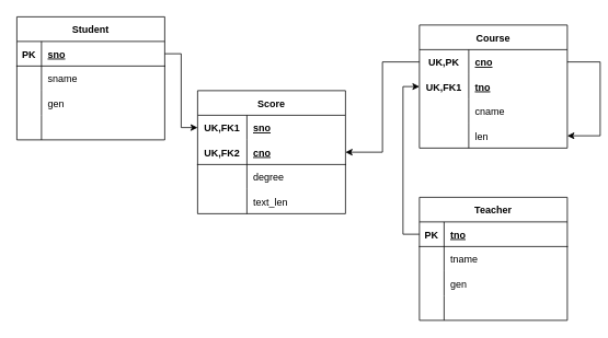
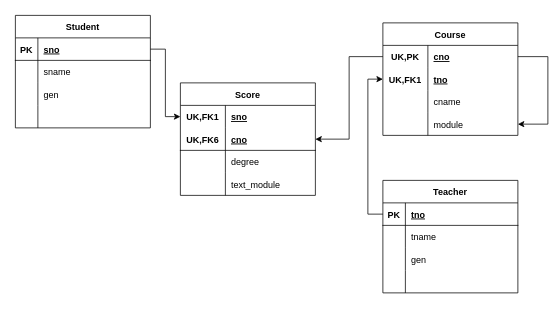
  <mxCell id="0" />
  <mxCell id="1" parent="0" />
  <mxCell id="2" value="Student" style="shape=table;startSize=30;container=1;collapsible=1;childLayout=tableLayout;fixedRows=1;rowLines=0;fontStyle=1;align=center;resizeLast=1;" vertex="1" parent="1"><mxGeometry x="20" y="20" width="180" height="150" as="geometry" /></mxCell>
  <mxCell id="3" value="" style="shape=tableRow;horizontal=0;startSize=0;swimlaneHead=0;swimlaneBody=0;fillColor=none;collapsible=0;dropTarget=0;points=[[0,0.5],[1,0.5]];portConstraint=eastwest;top=0;left=0;right=0;bottom=1;" vertex="1" parent="2"><mxGeometry y="30" width="180" height="30" as="geometry" /></mxCell>
  <mxCell id="4" value="PK" style="shape=partialRectangle;connectable=0;fillColor=none;top=0;left=0;bottom=0;right=0;fontStyle=1;overflow=hidden;" vertex="1" parent="3"><mxGeometry width="30" height="30" as="geometry"><mxRectangle width="30" height="30" as="alternateBounds" /></mxGeometry></mxCell>
  <mxCell id="5" value="sno" style="shape=partialRectangle;connectable=0;fillColor=none;top=0;left=0;bottom=0;right=0;align=left;spacingLeft=6;fontStyle=5;overflow=hidden;" vertex="1" parent="3"><mxGeometry x="30" width="150" height="30" as="geometry"><mxRectangle width="150" height="30" as="alternateBounds" /></mxGeometry></mxCell>
  <mxCell id="6" value="" style="shape=tableRow;horizontal=0;startSize=0;swimlaneHead=0;swimlaneBody=0;fillColor=none;collapsible=0;dropTarget=0;points=[[0,0.5],[1,0.5]];portConstraint=eastwest;top=0;left=0;right=0;bottom=0;" vertex="1" parent="2"><mxGeometry y="60" width="180" height="30" as="geometry" /></mxCell>
  <mxCell id="7" value="" style="shape=partialRectangle;connectable=0;fillColor=none;top=0;left=0;bottom=0;right=0;editable=1;overflow=hidden;" vertex="1" parent="6"><mxGeometry width="30" height="30" as="geometry"><mxRectangle width="30" height="30" as="alternateBounds" /></mxGeometry></mxCell>
  <mxCell id="8" value="sname" style="shape=partialRectangle;connectable=0;fillColor=none;top=0;left=0;bottom=0;right=0;align=left;spacingLeft=6;overflow=hidden;" vertex="1" parent="6"><mxGeometry x="30" width="150" height="30" as="geometry"><mxRectangle width="150" height="30" as="alternateBounds" /></mxGeometry></mxCell>
  <mxCell id="9" value="" style="shape=tableRow;horizontal=0;startSize=0;swimlaneHead=0;swimlaneBody=0;fillColor=none;collapsible=0;dropTarget=0;points=[[0,0.5],[1,0.5]];portConstraint=eastwest;top=0;left=0;right=0;bottom=0;" vertex="1" parent="2"><mxGeometry y="90" width="180" height="30" as="geometry" /></mxCell>
  <mxCell id="10" value="" style="shape=partialRectangle;connectable=0;fillColor=none;top=0;left=0;bottom=0;right=0;editable=1;overflow=hidden;" vertex="1" parent="9"><mxGeometry width="30" height="30" as="geometry"><mxRectangle width="30" height="30" as="alternateBounds" /></mxGeometry></mxCell>
  <mxCell id="11" value="gen" style="shape=partialRectangle;connectable=0;fillColor=none;top=0;left=0;bottom=0;right=0;align=left;spacingLeft=6;overflow=hidden;" vertex="1" parent="9"><mxGeometry x="30" width="150" height="30" as="geometry"><mxRectangle width="150" height="30" as="alternateBounds" /></mxGeometry></mxCell>
  <mxCell id="12" value="" style="shape=tableRow;horizontal=0;startSize=0;swimlaneHead=0;swimlaneBody=0;fillColor=none;collapsible=0;dropTarget=0;points=[[0,0.5],[1,0.5]];portConstraint=eastwest;top=0;left=0;right=0;bottom=0;" vertex="1" parent="2"><mxGeometry y="120" width="180" height="30" as="geometry" /></mxCell>
  <mxCell id="13" value="" style="shape=partialRectangle;connectable=0;fillColor=none;top=0;left=0;bottom=0;right=0;editable=1;overflow=hidden;" vertex="1" parent="12"><mxGeometry width="30" height="30" as="geometry"><mxRectangle width="30" height="30" as="alternateBounds" /></mxGeometry></mxCell>
  <mxCell id="14" value="" style="shape=partialRectangle;connectable=0;fillColor=none;top=0;left=0;bottom=0;right=0;align=left;spacingLeft=6;overflow=hidden;" vertex="1" parent="12"><mxGeometry x="30" width="150" height="30" as="geometry"><mxRectangle width="150" height="30" as="alternateBounds" /></mxGeometry></mxCell>
  <mxCell id="15" value="Teacher" style="shape=table;startSize=30;container=1;collapsible=1;childLayout=tableLayout;fixedRows=1;rowLines=0;fontStyle=1;align=center;resizeLast=1;" vertex="1" parent="1"><mxGeometry x="510" y="240" width="180" height="150" as="geometry" /></mxCell>
  <mxCell id="16" value="" style="shape=tableRow;horizontal=0;startSize=0;swimlaneHead=0;swimlaneBody=0;fillColor=none;collapsible=0;dropTarget=0;points=[[0,0.5],[1,0.5]];portConstraint=eastwest;top=0;left=0;right=0;bottom=1;" vertex="1" parent="15"><mxGeometry y="30" width="180" height="30" as="geometry" /></mxCell>
  <mxCell id="17" value="PK" style="shape=partialRectangle;connectable=0;fillColor=none;top=0;left=0;bottom=0;right=0;fontStyle=1;overflow=hidden;" vertex="1" parent="16"><mxGeometry width="30" height="30" as="geometry"><mxRectangle width="30" height="30" as="alternateBounds" /></mxGeometry></mxCell>
  <mxCell id="18" value="tno" style="shape=partialRectangle;connectable=0;fillColor=none;top=0;left=0;bottom=0;right=0;align=left;spacingLeft=6;fontStyle=5;overflow=hidden;" vertex="1" parent="16"><mxGeometry x="30" width="150" height="30" as="geometry"><mxRectangle width="150" height="30" as="alternateBounds" /></mxGeometry></mxCell>
  <mxCell id="19" value="" style="shape=tableRow;horizontal=0;startSize=0;swimlaneHead=0;swimlaneBody=0;fillColor=none;collapsible=0;dropTarget=0;points=[[0,0.5],[1,0.5]];portConstraint=eastwest;top=0;left=0;right=0;bottom=0;" vertex="1" parent="15"><mxGeometry y="60" width="180" height="30" as="geometry" /></mxCell>
  <mxCell id="20" value="" style="shape=partialRectangle;connectable=0;fillColor=none;top=0;left=0;bottom=0;right=0;editable=1;overflow=hidden;" vertex="1" parent="19"><mxGeometry width="30" height="30" as="geometry"><mxRectangle width="30" height="30" as="alternateBounds" /></mxGeometry></mxCell>
  <mxCell id="21" value="tname" style="shape=partialRectangle;connectable=0;fillColor=none;top=0;left=0;bottom=0;right=0;align=left;spacingLeft=6;overflow=hidden;" vertex="1" parent="19"><mxGeometry x="30" width="150" height="30" as="geometry"><mxRectangle width="150" height="30" as="alternateBounds" /></mxGeometry></mxCell>
  <mxCell id="22" value="" style="shape=tableRow;horizontal=0;startSize=0;swimlaneHead=0;swimlaneBody=0;fillColor=none;collapsible=0;dropTarget=0;points=[[0,0.5],[1,0.5]];portConstraint=eastwest;top=0;left=0;right=0;bottom=0;" vertex="1" parent="15"><mxGeometry y="90" width="180" height="30" as="geometry" /></mxCell>
  <mxCell id="23" value="" style="shape=partialRectangle;connectable=0;fillColor=none;top=0;left=0;bottom=0;right=0;editable=1;overflow=hidden;" vertex="1" parent="22"><mxGeometry width="30" height="30" as="geometry"><mxRectangle width="30" height="30" as="alternateBounds" /></mxGeometry></mxCell>
  <mxCell id="24" value="gen" style="shape=partialRectangle;connectable=0;fillColor=none;top=0;left=0;bottom=0;right=0;align=left;spacingLeft=6;overflow=hidden;" vertex="1" parent="22"><mxGeometry x="30" width="150" height="30" as="geometry"><mxRectangle width="150" height="30" as="alternateBounds" /></mxGeometry></mxCell>
  <mxCell id="25" value="" style="shape=tableRow;horizontal=0;startSize=0;swimlaneHead=0;swimlaneBody=0;fillColor=none;collapsible=0;dropTarget=0;points=[[0,0.5],[1,0.5]];portConstraint=eastwest;top=0;left=0;right=0;bottom=0;" vertex="1" parent="15"><mxGeometry y="120" width="180" height="30" as="geometry" /></mxCell>
  <mxCell id="26" value="" style="shape=partialRectangle;connectable=0;fillColor=none;top=0;left=0;bottom=0;right=0;editable=1;overflow=hidden;" vertex="1" parent="25"><mxGeometry width="30" height="30" as="geometry"><mxRectangle width="30" height="30" as="alternateBounds" /></mxGeometry></mxCell>
  <mxCell id="27" value="" style="shape=partialRectangle;connectable=0;fillColor=none;top=0;left=0;bottom=0;right=0;align=left;spacingLeft=6;overflow=hidden;" vertex="1" parent="25"><mxGeometry x="30" width="150" height="30" as="geometry"><mxRectangle width="150" height="30" as="alternateBounds" /></mxGeometry></mxCell>
  <mxCell id="28" value="Score" style="shape=table;startSize=30;container=1;collapsible=1;childLayout=tableLayout;fixedRows=1;rowLines=0;fontStyle=1;align=center;resizeLast=1;" vertex="1" parent="1"><mxGeometry x="240" y="110" width="180" height="150" as="geometry" /></mxCell>
  <mxCell id="29" value="" style="shape=tableRow;horizontal=0;startSize=0;swimlaneHead=0;swimlaneBody=0;fillColor=none;collapsible=0;dropTarget=0;points=[[0,0.5],[1,0.5]];portConstraint=eastwest;top=0;left=0;right=0;bottom=0;" vertex="1" parent="28"><mxGeometry y="30" width="180" height="30" as="geometry" /></mxCell>
  <mxCell id="30" value="UK,FK1" style="shape=partialRectangle;connectable=0;fillColor=none;top=0;left=0;bottom=0;right=0;fontStyle=1;overflow=hidden;" vertex="1" parent="29"><mxGeometry width="60" height="30" as="geometry"><mxRectangle width="60" height="30" as="alternateBounds" /></mxGeometry></mxCell>
  <mxCell id="31" value="sno" style="shape=partialRectangle;connectable=0;fillColor=none;top=0;left=0;bottom=0;right=0;align=left;spacingLeft=6;fontStyle=5;overflow=hidden;" vertex="1" parent="29"><mxGeometry x="60" width="120" height="30" as="geometry"><mxRectangle width="120" height="30" as="alternateBounds" /></mxGeometry></mxCell>
  <mxCell id="32" value="" style="shape=tableRow;horizontal=0;startSize=0;swimlaneHead=0;swimlaneBody=0;fillColor=none;collapsible=0;dropTarget=0;points=[[0,0.5],[1,0.5]];portConstraint=eastwest;top=0;left=0;right=0;bottom=1;" vertex="1" parent="28"><mxGeometry y="60" width="180" height="30" as="geometry" /></mxCell>
- <mxCell id="33" value="UK,FK2" style="shape=partialRectangle;connectable=0;fillColor=none;top=0;left=0;bottom=0;right=0;fontStyle=1;overflow=hidden;" vertex="1" parent="32"><mxGeometry width="60" height="30" as="geometry"><mxRectangle width="60" height="30" as="alternateBounds" /></mxGeometry></mxCell>
+ <mxCell id="33" value="UK,FK6" style="shape=partialRectangle;connectable=0;fillColor=none;top=0;left=0;bottom=0;right=0;fontStyle=1;overflow=hidden;" vertex="1" parent="32"><mxGeometry width="60" height="30" as="geometry"><mxRectangle width="60" height="30" as="alternateBounds" /></mxGeometry></mxCell>
  <mxCell id="34" value="cno" style="shape=partialRectangle;connectable=0;fillColor=none;top=0;left=0;bottom=0;right=0;align=left;spacingLeft=6;fontStyle=5;overflow=hidden;" vertex="1" parent="32"><mxGeometry x="60" width="120" height="30" as="geometry"><mxRectangle width="120" height="30" as="alternateBounds" /></mxGeometry></mxCell>
  <mxCell id="35" value="" style="shape=tableRow;horizontal=0;startSize=0;swimlaneHead=0;swimlaneBody=0;fillColor=none;collapsible=0;dropTarget=0;points=[[0,0.5],[1,0.5]];portConstraint=eastwest;top=0;left=0;right=0;bottom=0;" vertex="1" parent="28"><mxGeometry y="90" width="180" height="30" as="geometry" /></mxCell>
  <mxCell id="36" value="" style="shape=partialRectangle;connectable=0;fillColor=none;top=0;left=0;bottom=0;right=0;editable=1;overflow=hidden;" vertex="1" parent="35"><mxGeometry width="60" height="30" as="geometry"><mxRectangle width="60" height="30" as="alternateBounds" /></mxGeometry></mxCell>
  <mxCell id="37" value="degree" style="shape=partialRectangle;connectable=0;fillColor=none;top=0;left=0;bottom=0;right=0;align=left;spacingLeft=6;overflow=hidden;" vertex="1" parent="35"><mxGeometry x="60" width="120" height="30" as="geometry"><mxRectangle width="120" height="30" as="alternateBounds" /></mxGeometry></mxCell>
  <mxCell id="38" value="" style="shape=tableRow;horizontal=0;startSize=0;swimlaneHead=0;swimlaneBody=0;fillColor=none;collapsible=0;dropTarget=0;points=[[0,0.5],[1,0.5]];portConstraint=eastwest;top=0;left=0;right=0;bottom=0;" vertex="1" parent="28"><mxGeometry y="120" width="180" height="30" as="geometry" /></mxCell>
  <mxCell id="39" value="" style="shape=partialRectangle;connectable=0;fillColor=none;top=0;left=0;bottom=0;right=0;editable=1;overflow=hidden;" vertex="1" parent="38"><mxGeometry width="60" height="30" as="geometry"><mxRectangle width="60" height="30" as="alternateBounds" /></mxGeometry></mxCell>
- <mxCell id="40" value="text_len" style="shape=partialRectangle;connectable=0;fillColor=none;top=0;left=0;bottom=0;right=0;align=left;spacingLeft=6;overflow=hidden;" vertex="1" parent="38"><mxGeometry x="60" width="120" height="30" as="geometry"><mxRectangle width="120" height="30" as="alternateBounds" /></mxGeometry></mxCell>
+ <mxCell id="40" value="text_module" style="shape=partialRectangle;connectable=0;fillColor=none;top=0;left=0;bottom=0;right=0;align=left;spacingLeft=6;overflow=hidden;" vertex="1" parent="38"><mxGeometry x="60" width="120" height="30" as="geometry"><mxRectangle width="120" height="30" as="alternateBounds" /></mxGeometry></mxCell>
  <mxCell id="41" value="Course" style="shape=table;startSize=30;container=1;collapsible=1;childLayout=tableLayout;fixedRows=1;rowLines=0;fontStyle=1;align=center;resizeLast=1;" vertex="1" parent="1"><mxGeometry x="510" y="30" width="180" height="150" as="geometry" /></mxCell>
  <mxCell id="42" style="edgeStyle=orthogonalEdgeStyle;rounded=0;orthogonalLoop=1;jettySize=auto;html=1;exitX=1;exitY=0.5;exitDx=0;exitDy=0;entryX=1;entryY=0.5;entryDx=0;entryDy=0;" edge="1" parent="41" source="43" target="52"><mxGeometry relative="1" as="geometry"><Array as="points"><mxPoint x="220" y="45" /><mxPoint x="220" y="135" /></Array></mxGeometry></mxCell>
  <mxCell id="43" style="shape=tableRow;horizontal=0;startSize=0;swimlaneHead=0;swimlaneBody=0;fillColor=none;collapsible=0;dropTarget=0;points=[[0,0.5],[1,0.5]];portConstraint=eastwest;top=0;left=0;right=0;bottom=0;" vertex="1" parent="41"><mxGeometry y="30" width="180" height="30" as="geometry" /></mxCell>
  <mxCell id="44" value="UK,PK" style="shape=partialRectangle;connectable=0;fillColor=none;top=0;left=0;bottom=0;right=0;fontStyle=1;overflow=hidden;" vertex="1" parent="43"><mxGeometry width="60" height="30" as="geometry"><mxRectangle width="60" height="30" as="alternateBounds" /></mxGeometry></mxCell>
  <mxCell id="45" value="cno" style="shape=partialRectangle;connectable=0;fillColor=none;top=0;left=0;bottom=0;right=0;align=left;spacingLeft=6;fontStyle=5;overflow=hidden;" vertex="1" parent="43"><mxGeometry x="60" width="120" height="30" as="geometry"><mxRectangle width="120" height="30" as="alternateBounds" /></mxGeometry></mxCell>
  <mxCell id="46" value="" style="shape=tableRow;horizontal=0;startSize=0;swimlaneHead=0;swimlaneBody=0;fillColor=none;collapsible=0;dropTarget=0;points=[[0,0.5],[1,0.5]];portConstraint=eastwest;top=0;left=0;right=0;bottom=0;" vertex="1" parent="41"><mxGeometry y="60" width="180" height="30" as="geometry" /></mxCell>
  <mxCell id="47" value="UK,FK1" style="shape=partialRectangle;connectable=0;fillColor=none;top=0;left=0;bottom=0;right=0;fontStyle=1;overflow=hidden;" vertex="1" parent="46"><mxGeometry width="60" height="30" as="geometry"><mxRectangle width="60" height="30" as="alternateBounds" /></mxGeometry></mxCell>
  <mxCell id="48" value="tno" style="shape=partialRectangle;connectable=0;fillColor=none;top=0;left=0;bottom=0;right=0;align=left;spacingLeft=6;fontStyle=5;overflow=hidden;" vertex="1" parent="46"><mxGeometry x="60" width="120" height="30" as="geometry"><mxRectangle width="120" height="30" as="alternateBounds" /></mxGeometry></mxCell>
  <mxCell id="49" value="" style="shape=tableRow;horizontal=0;startSize=0;swimlaneHead=0;swimlaneBody=0;fillColor=none;collapsible=0;dropTarget=0;points=[[0,0.5],[1,0.5]];portConstraint=eastwest;top=0;left=0;right=0;bottom=0;" vertex="1" parent="41"><mxGeometry y="90" width="180" height="30" as="geometry" /></mxCell>
  <mxCell id="50" value="" style="shape=partialRectangle;connectable=0;fillColor=none;top=0;left=0;bottom=0;right=0;editable=1;overflow=hidden;" vertex="1" parent="49"><mxGeometry width="60" height="30" as="geometry"><mxRectangle width="60" height="30" as="alternateBounds" /></mxGeometry></mxCell>
  <mxCell id="51" value="cname" style="shape=partialRectangle;connectable=0;fillColor=none;top=0;left=0;bottom=0;right=0;align=left;spacingLeft=6;overflow=hidden;" vertex="1" parent="49"><mxGeometry x="60" width="120" height="30" as="geometry"><mxRectangle width="120" height="30" as="alternateBounds" /></mxGeometry></mxCell>
  <mxCell id="52" value="" style="shape=tableRow;horizontal=0;startSize=0;swimlaneHead=0;swimlaneBody=0;fillColor=none;collapsible=0;dropTarget=0;points=[[0,0.5],[1,0.5]];portConstraint=eastwest;top=0;left=0;right=0;bottom=0;strokeColor=#000000;" vertex="1" parent="41"><mxGeometry y="120" width="180" height="30" as="geometry" /></mxCell>
  <mxCell id="53" value="" style="shape=partialRectangle;connectable=0;fillColor=none;top=0;left=0;bottom=0;right=0;editable=1;overflow=hidden;" vertex="1" parent="52"><mxGeometry width="60" height="30" as="geometry"><mxRectangle width="60" height="30" as="alternateBounds" /></mxGeometry></mxCell>
- <mxCell id="54" value="len" style="shape=partialRectangle;connectable=0;fillColor=none;top=0;left=0;bottom=0;right=0;align=left;spacingLeft=6;overflow=hidden;" vertex="1" parent="52"><mxGeometry x="60" width="120" height="30" as="geometry"><mxRectangle width="120" height="30" as="alternateBounds" /></mxGeometry></mxCell>
+ <mxCell id="54" value="module" style="shape=partialRectangle;connectable=0;fillColor=none;top=0;left=0;bottom=0;right=0;align=left;spacingLeft=6;overflow=hidden;" vertex="1" parent="52"><mxGeometry x="60" width="120" height="30" as="geometry"><mxRectangle width="120" height="30" as="alternateBounds" /></mxGeometry></mxCell>
  <mxCell id="55" style="edgeStyle=orthogonalEdgeStyle;rounded=0;orthogonalLoop=1;jettySize=auto;html=1;exitX=1;exitY=0.5;exitDx=0;exitDy=0;entryX=0;entryY=0.5;entryDx=0;entryDy=0;" edge="1" parent="1" source="3" target="29"><mxGeometry relative="1" as="geometry" /></mxCell>
  <mxCell id="56" style="edgeStyle=orthogonalEdgeStyle;rounded=0;orthogonalLoop=1;jettySize=auto;html=1;exitX=0;exitY=0.5;exitDx=0;exitDy=0;entryX=0;entryY=0.5;entryDx=0;entryDy=0;" edge="1" parent="1" source="16" target="46"><mxGeometry relative="1" as="geometry" /></mxCell>
  <mxCell id="57" style="edgeStyle=orthogonalEdgeStyle;rounded=0;orthogonalLoop=1;jettySize=auto;html=1;exitX=0;exitY=0.5;exitDx=0;exitDy=0;entryX=1;entryY=0.5;entryDx=0;entryDy=0;" edge="1" parent="1" source="43" target="32"><mxGeometry relative="1" as="geometry" /></mxCell>
